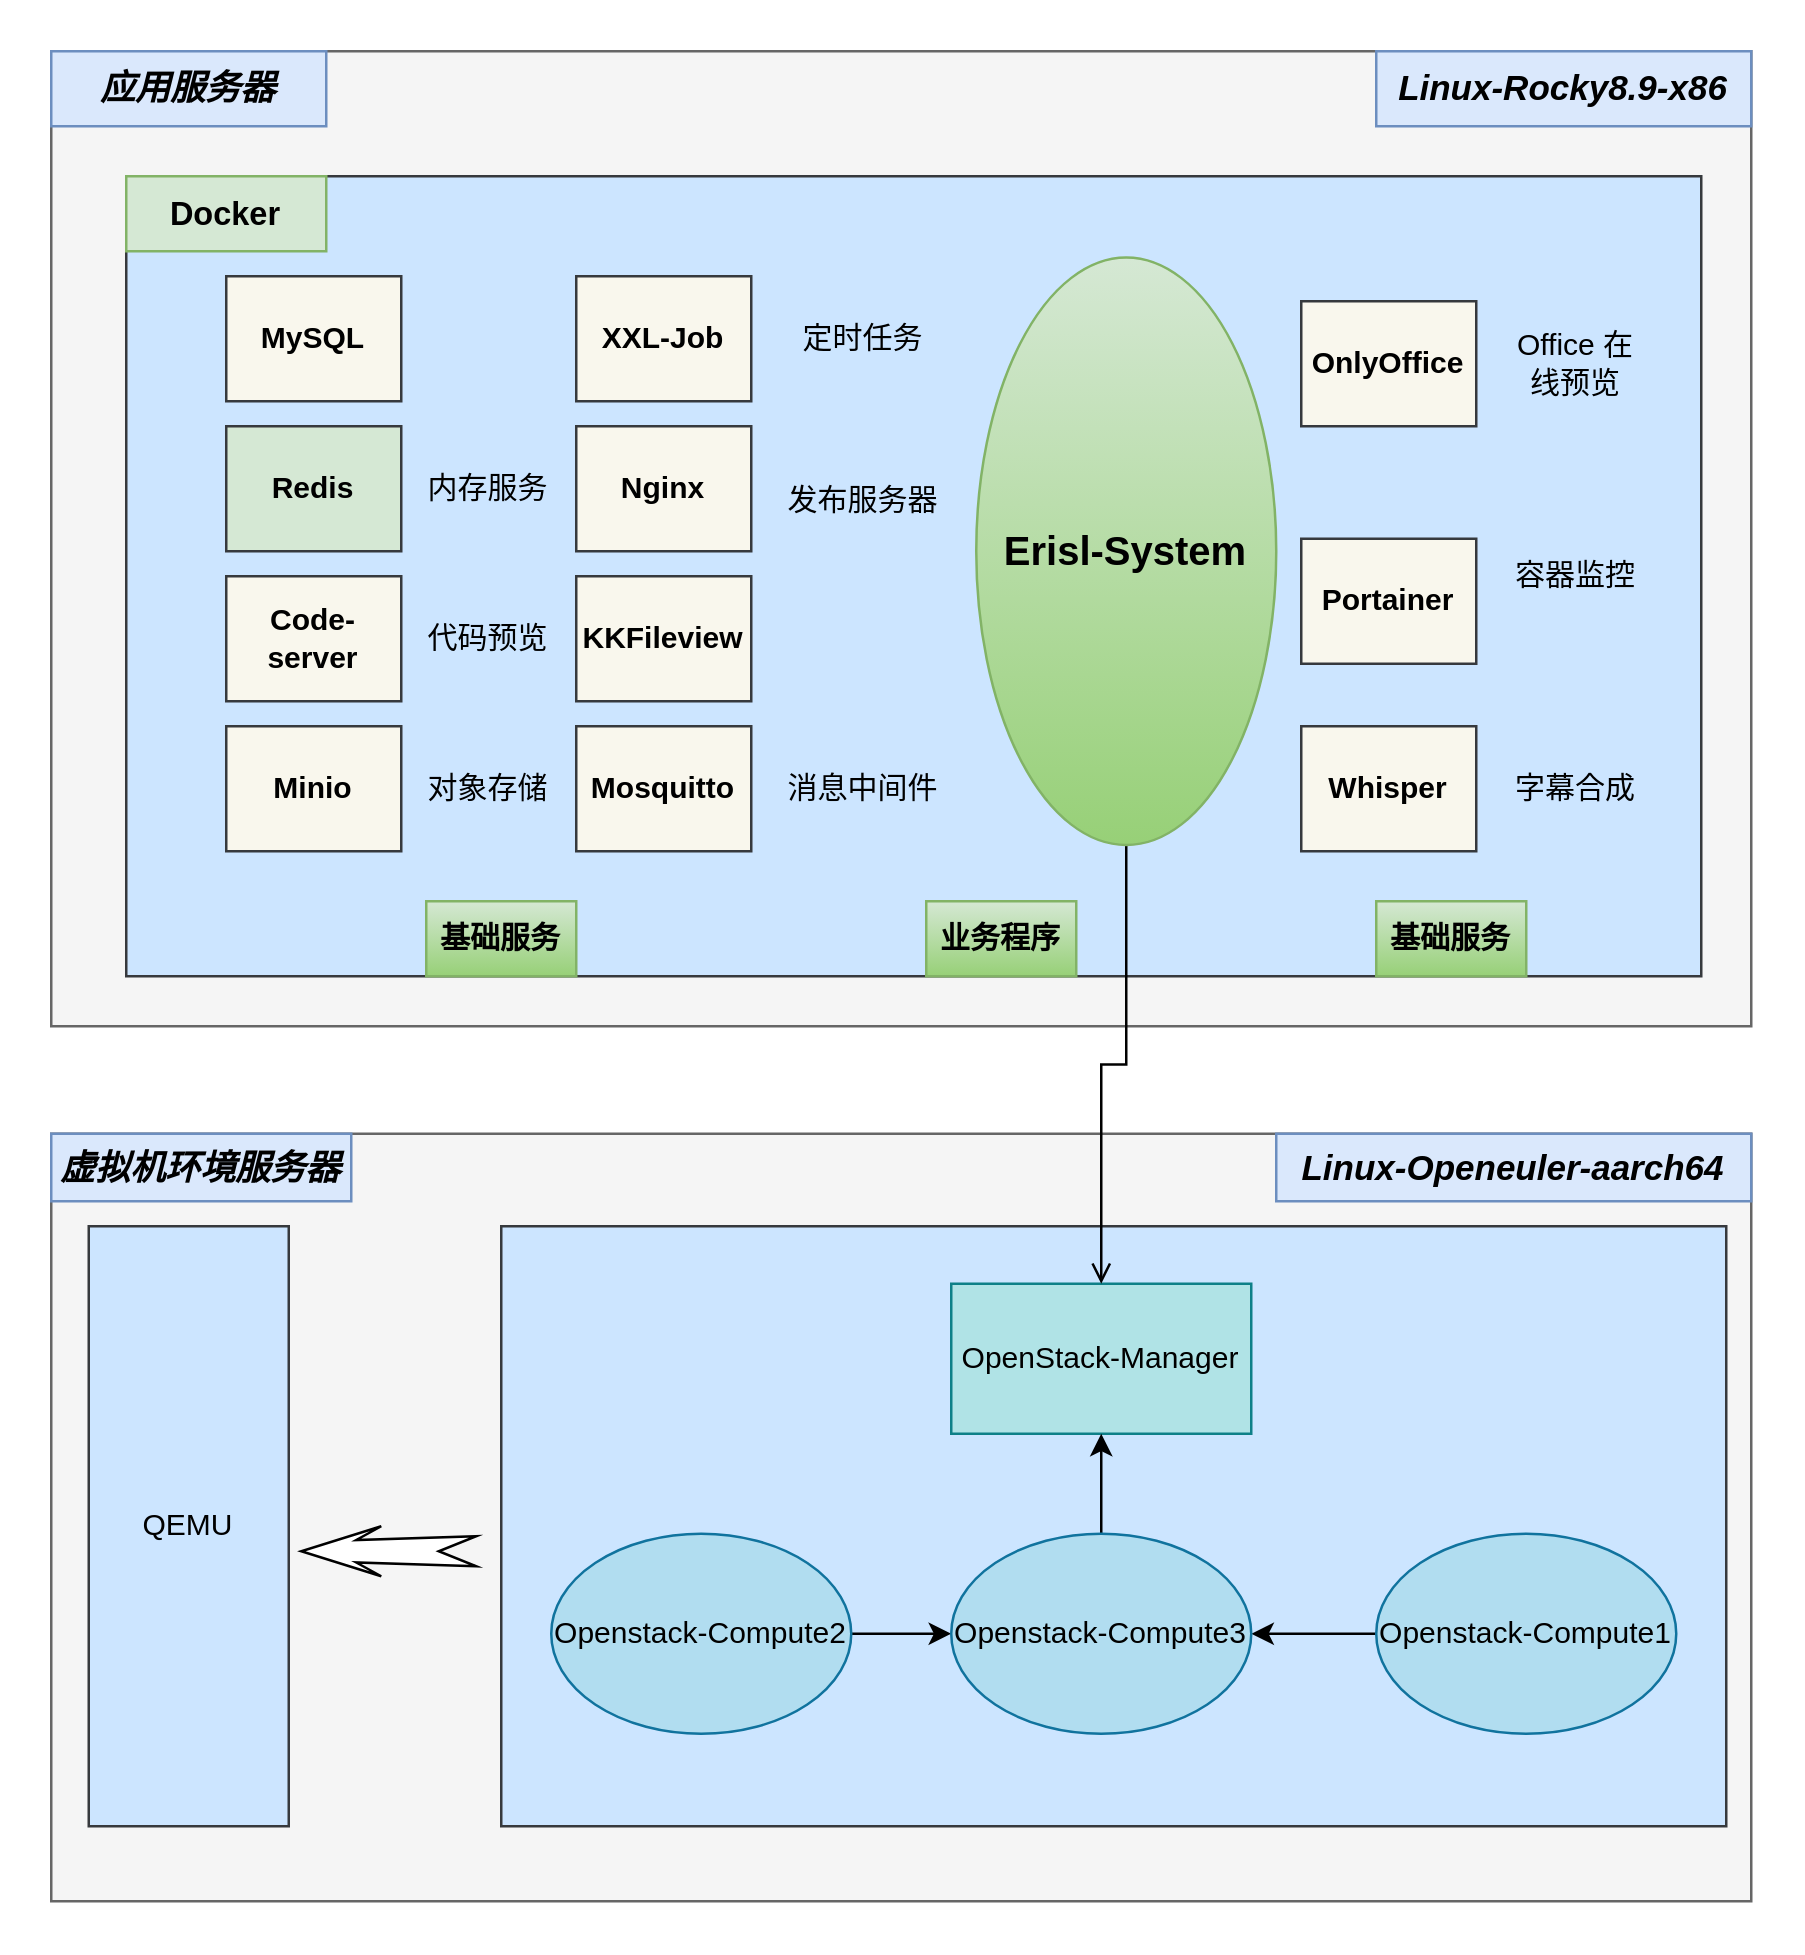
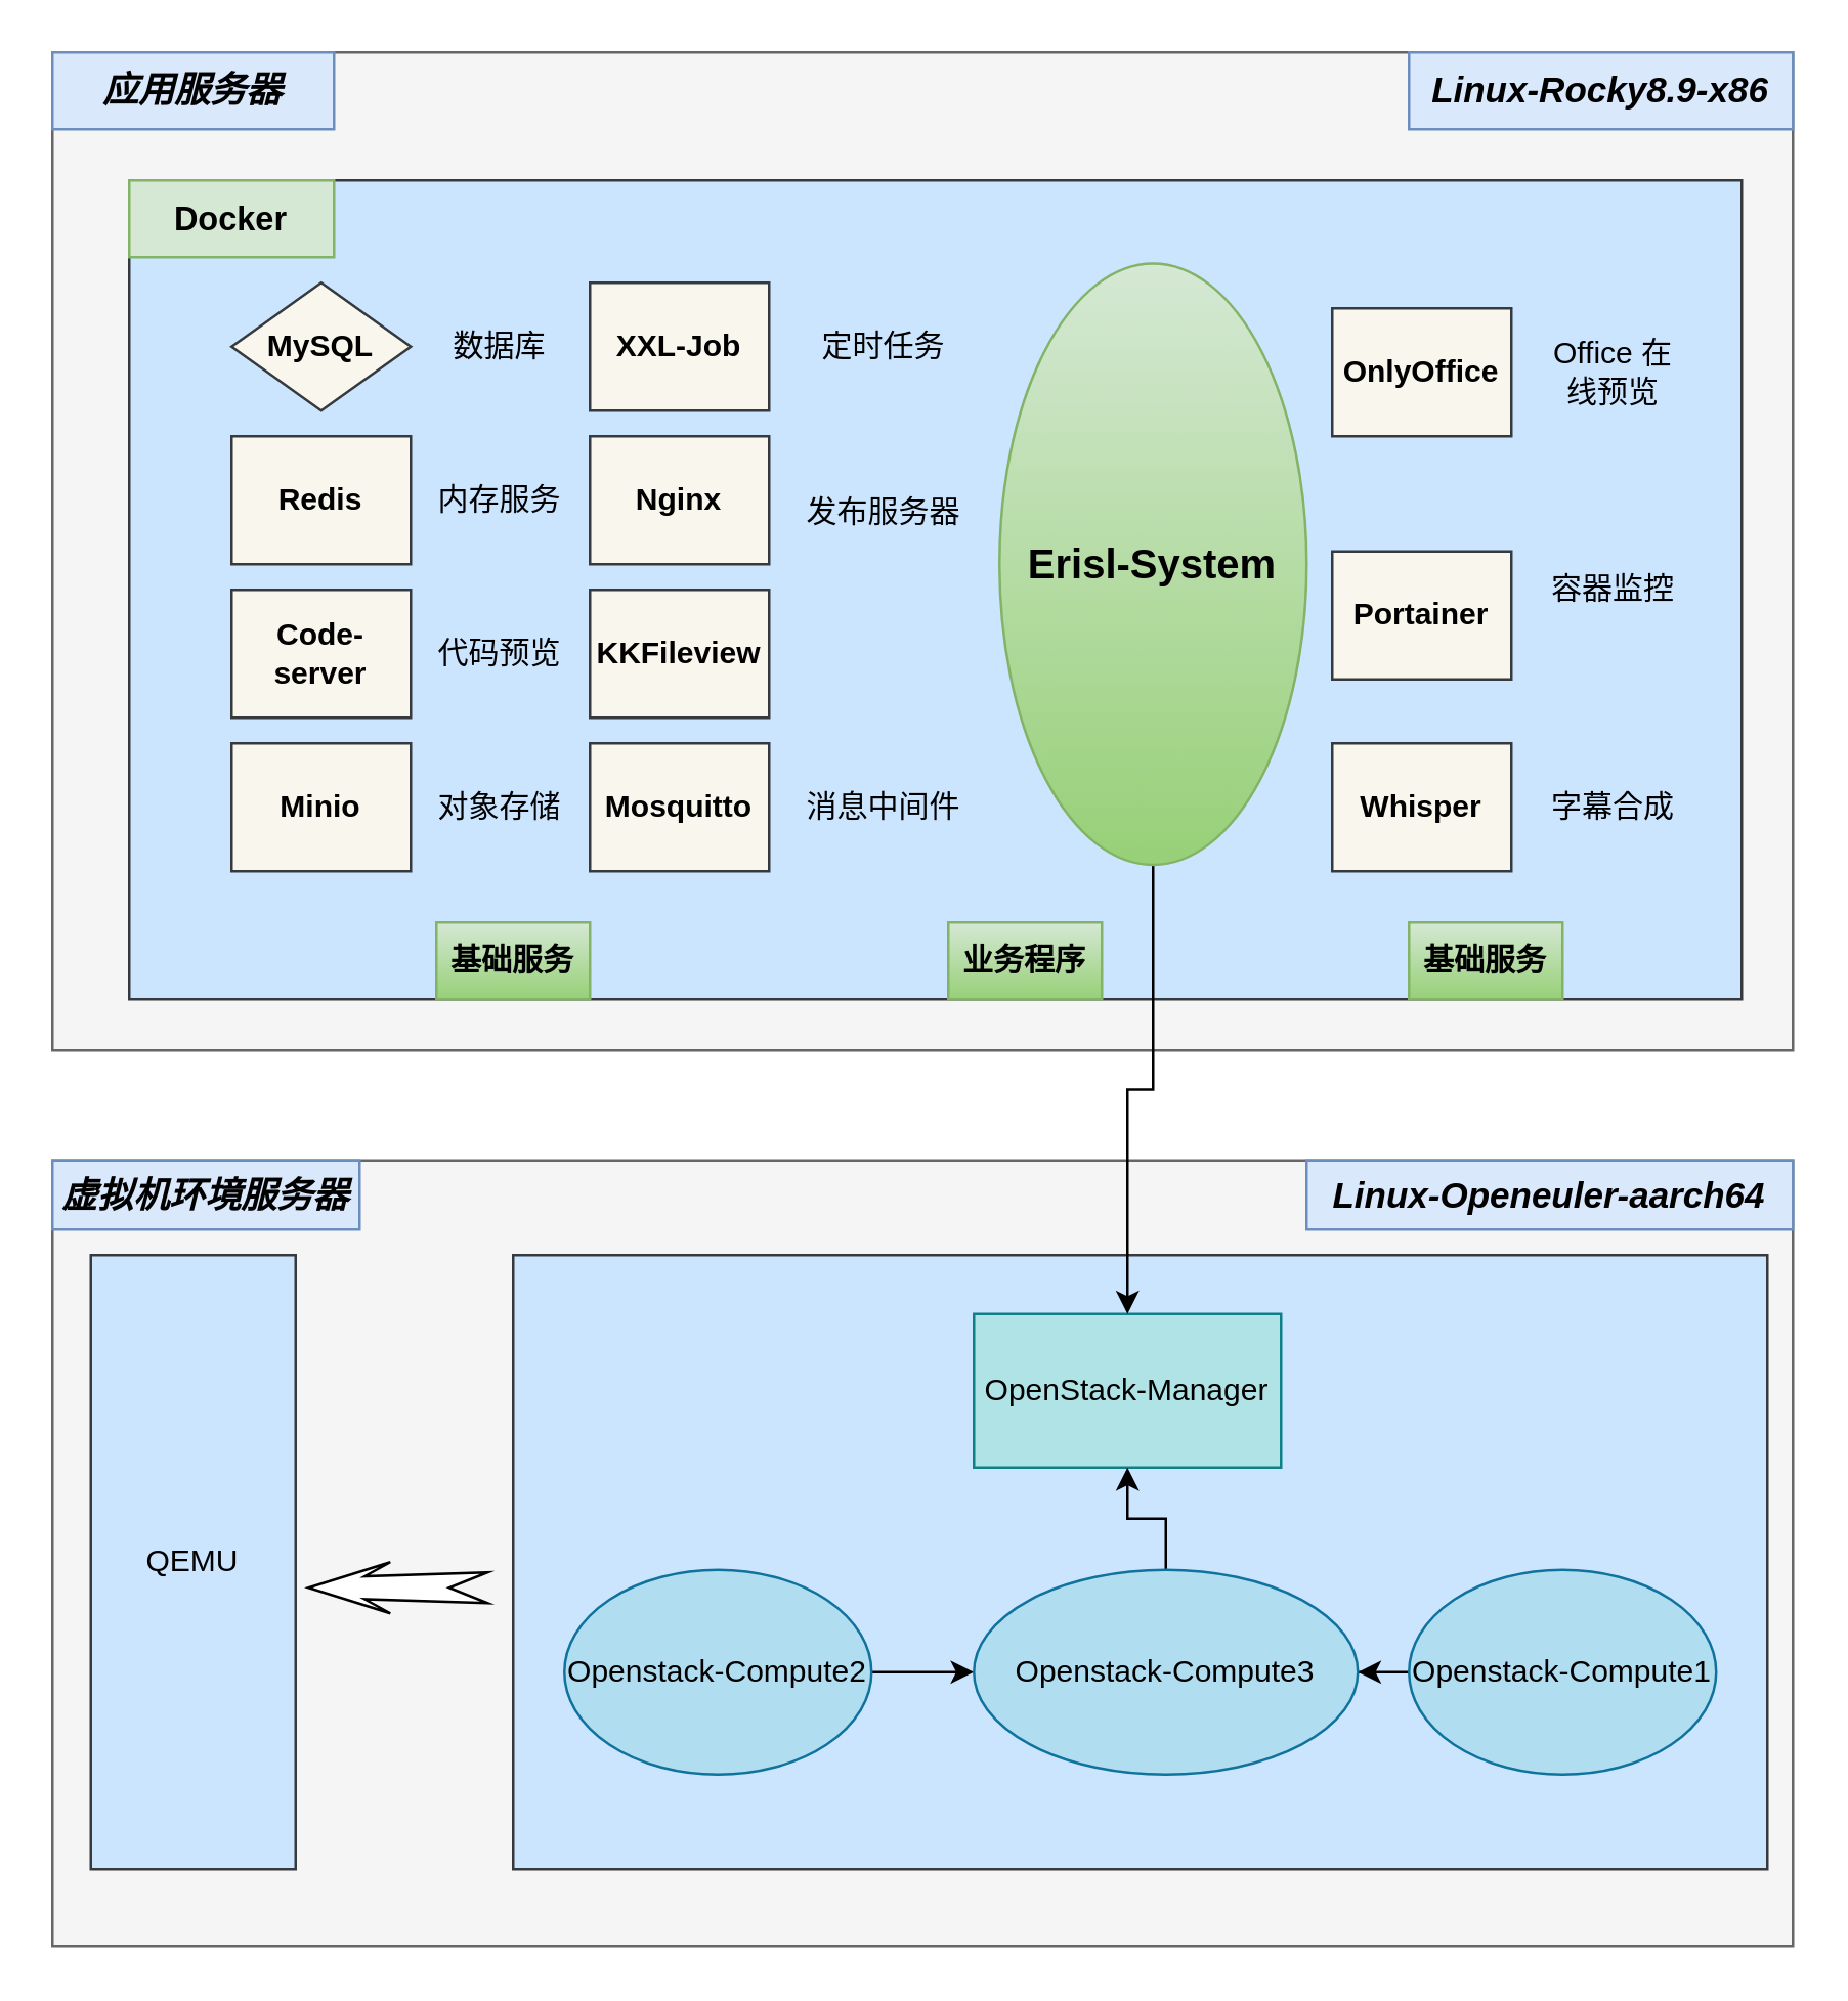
  <mxCell id="0" />
  <mxCell id="1" parent="0" />
  <mxCell id="2" value="" style="rounded=0;whiteSpace=wrap;html=1;fillColor=#f5f5f5;fontColor=#333333;strokeColor=#666666;" vertex="1" parent="1"><mxGeometry x="20" y="453" width="680" height="307" as="geometry" /></mxCell>
  <mxCell id="3" value="" style="rounded=0;whiteSpace=wrap;html=1;fillColor=#f5f5f5;fontColor=#333333;strokeColor=#666666;" vertex="1" parent="1"><mxGeometry x="20" y="20" width="680" height="390" as="geometry" /></mxCell>
  <mxCell id="4" value="" style="rounded=0;whiteSpace=wrap;html=1;fillColor=#cce5ff;strokeColor=#36393d;" vertex="1" parent="1"><mxGeometry x="50" y="70" width="630" height="320" as="geometry" /></mxCell>
- <mxCell id="5" value="MySQL" style="rounded=0;whiteSpace=wrap;html=1;fillColor=#f9f7ed;strokeColor=#36393d;fontStyle=1" vertex="1" parent="1"><mxGeometry x="90" y="110" width="70" height="50" as="geometry" /></mxCell>
- <mxCell id="6" value="Redis" style="rounded=0;whiteSpace=wrap;html=1;fillColor=#d5e8d4;strokeColor=#36393d;fontStyle=1;" vertex="1" parent="1"><mxGeometry x="90" y="170" width="70" height="50" as="geometry" /></mxCell>
+ <mxCell id="5" value="MySQL" style="rhombus;whiteSpace=wrap;html=1;fillColor=#f9f7ed;strokeColor=#36393d;fontStyle=1;" vertex="1" parent="1"><mxGeometry x="90" y="110" width="70" height="50" as="geometry" /></mxCell>
+ <mxCell id="6" value="Redis" style="rounded=0;whiteSpace=wrap;html=1;fillColor=#f9f7ed;strokeColor=#36393d;fontStyle=1" vertex="1" parent="1"><mxGeometry x="90" y="170" width="70" height="50" as="geometry" /></mxCell>
  <mxCell id="7" value="XXL-Job" style="rounded=0;whiteSpace=wrap;html=1;fillColor=#f9f7ed;strokeColor=#36393d;fontStyle=1" vertex="1" parent="1"><mxGeometry x="230" y="110" width="70" height="50" as="geometry" /></mxCell>
  <mxCell id="8" value="Nginx" style="rounded=0;whiteSpace=wrap;html=1;fillColor=#f9f7ed;strokeColor=#36393d;fontStyle=1" vertex="1" parent="1"><mxGeometry x="230" y="170" width="70" height="50" as="geometry" /></mxCell>
  <mxCell id="9" value="" style="rounded=0;whiteSpace=wrap;html=1;fillColor=#cce5ff;strokeColor=#36393d;" vertex="1" parent="1"><mxGeometry x="200" y="490" width="490" height="240" as="geometry" /></mxCell>
  <mxCell id="10" value="OpenStack-Manager" style="rounded=0;whiteSpace=wrap;html=1;fillColor=#b0e3e6;strokeColor=#0e8088;" vertex="1" parent="1"><mxGeometry x="380" y="513" width="120" height="60" as="geometry" /></mxCell>
  <mxCell id="11" style="edgeStyle=orthogonalEdgeStyle;rounded=0;orthogonalLoop=1;jettySize=auto;html=1;" edge="1" parent="1" source="12" target="38"><mxGeometry relative="1" as="geometry" /></mxCell>
  <mxCell id="12" value="Openstack-Compute1" style="ellipse;whiteSpace=wrap;html=1;fillColor=#b1ddf0;strokeColor=#10739e;" vertex="1" parent="1"><mxGeometry x="550" y="613" width="120" height="80" as="geometry" /></mxCell>
  <mxCell id="13" style="edgeStyle=orthogonalEdgeStyle;rounded=0;orthogonalLoop=1;jettySize=auto;html=1;" edge="1" parent="1" source="14" target="38"><mxGeometry relative="1" as="geometry" /></mxCell>
  <mxCell id="14" value="Openstack-Compute2" style="ellipse;whiteSpace=wrap;html=1;fillColor=#b1ddf0;strokeColor=#10739e;" vertex="1" parent="1"><mxGeometry x="220" y="613" width="120" height="80" as="geometry" /></mxCell>
  <mxCell id="15" value="基础服务" style="text;html=1;strokeColor=#82b366;fillColor=#d5e8d4;align=center;verticalAlign=middle;whiteSpace=wrap;rounded=0;gradientColor=#97d077;fontStyle=1" vertex="1" parent="1"><mxGeometry x="170" y="360" width="60" height="30" as="geometry" /></mxCell>
- <mxCell id="16" style="edgeStyle=orthogonalEdgeStyle;rounded=0;orthogonalLoop=1;jettySize=auto;html=1;entryX=0.5;entryY=0;entryDx=0;entryDy=0;endArrow=open;" edge="1" parent="1" source="17" target="10"><mxGeometry relative="1" as="geometry" /></mxCell>
+ <mxCell id="16" style="edgeStyle=orthogonalEdgeStyle;rounded=0;orthogonalLoop=1;jettySize=auto;html=1;entryX=0.5;entryY=0;entryDx=0;entryDy=0;" edge="1" parent="1" source="17" target="10"><mxGeometry relative="1" as="geometry" /></mxCell>
  <mxCell id="17" value="Erisl-System" style="ellipse;whiteSpace=wrap;html=1;fillColor=#d5e8d4;strokeColor=#82b366;gradientColor=#97d077;fontStyle=1;fontSize=16;" vertex="1" parent="1"><mxGeometry x="390" y="102.5" width="120" height="235" as="geometry" /></mxCell>
  <mxCell id="18" value="业务程序" style="text;html=1;strokeColor=#82b366;fillColor=#d5e8d4;align=center;verticalAlign=middle;whiteSpace=wrap;rounded=0;gradientColor=#97d077;fontStyle=1" vertex="1" parent="1"><mxGeometry x="370" y="360" width="60" height="30" as="geometry" /></mxCell>
  <mxCell id="19" value="OnlyOffice" style="rounded=0;whiteSpace=wrap;html=1;fillColor=#f9f7ed;strokeColor=#36393d;fontStyle=1" vertex="1" parent="1"><mxGeometry x="520" y="120" width="70" height="50" as="geometry" /></mxCell>
  <mxCell id="20" value="Whisper" style="rounded=0;whiteSpace=wrap;html=1;fillColor=#f9f7ed;strokeColor=#36393d;fontStyle=1" vertex="1" parent="1"><mxGeometry x="520" y="290" width="70" height="50" as="geometry" /></mxCell>
  <mxCell id="21" value="Code-server" style="rounded=0;whiteSpace=wrap;html=1;fillColor=#f9f7ed;strokeColor=#36393d;fontStyle=1" vertex="1" parent="1"><mxGeometry x="90" y="230" width="70" height="50" as="geometry" /></mxCell>
  <mxCell id="22" value="KKFileview" style="rounded=0;whiteSpace=wrap;html=1;fillColor=#f9f7ed;strokeColor=#36393d;fontStyle=1" vertex="1" parent="1"><mxGeometry x="230" y="230" width="70" height="50" as="geometry" /></mxCell>
  <mxCell id="23" value="Minio" style="rounded=0;whiteSpace=wrap;html=1;fillColor=#f9f7ed;strokeColor=#36393d;fontStyle=1" vertex="1" parent="1"><mxGeometry x="90" y="290" width="70" height="50" as="geometry" /></mxCell>
  <mxCell id="24" value="Portainer" style="rounded=0;whiteSpace=wrap;html=1;fillColor=#f9f7ed;strokeColor=#36393d;fontStyle=1" vertex="1" parent="1"><mxGeometry x="520" y="215" width="70" height="50" as="geometry" /></mxCell>
  <mxCell id="25" value="Mosquitto" style="rounded=0;whiteSpace=wrap;html=1;fillColor=#f9f7ed;strokeColor=#36393d;fontStyle=1" vertex="1" parent="1"><mxGeometry x="230" y="290" width="70" height="50" as="geometry" /></mxCell>
  <mxCell id="26" value="字幕合成" style="text;html=1;strokeColor=none;fillColor=none;align=center;verticalAlign=middle;whiteSpace=wrap;rounded=0;" vertex="1" parent="1"><mxGeometry x="600" y="300" width="60" height="30" as="geometry" /></mxCell>
  <mxCell id="27" value="容器监控" style="text;html=1;strokeColor=none;fillColor=none;align=center;verticalAlign=middle;whiteSpace=wrap;rounded=0;" vertex="1" parent="1"><mxGeometry x="600" y="215" width="60" height="30" as="geometry" /></mxCell>
  <mxCell id="28" value="Office 在线预览" style="text;html=1;strokeColor=none;fillColor=none;align=center;verticalAlign=middle;whiteSpace=wrap;rounded=0;" vertex="1" parent="1"><mxGeometry x="600" y="130" width="60" height="30" as="geometry" /></mxCell>
  <mxCell id="29" value="消息中间件" style="text;html=1;strokeColor=none;fillColor=none;align=center;verticalAlign=middle;whiteSpace=wrap;rounded=0;" vertex="1" parent="1"><mxGeometry x="310" y="300" width="70" height="30" as="geometry" /></mxCell>
  <mxCell id="30" value="发布服务器" style="text;html=1;strokeColor=none;fillColor=none;align=center;verticalAlign=middle;whiteSpace=wrap;rounded=0;" vertex="1" parent="1"><mxGeometry x="310" y="185" width="70" height="30" as="geometry" /></mxCell>
  <mxCell id="31" value="定时任务" style="text;html=1;strokeColor=none;fillColor=none;align=center;verticalAlign=middle;whiteSpace=wrap;rounded=0;" vertex="1" parent="1"><mxGeometry x="310" y="120" width="70" height="30" as="geometry" /></mxCell>
+ <mxCell id="32" value="数据库" style="text;html=1;strokeColor=none;fillColor=none;align=center;verticalAlign=middle;whiteSpace=wrap;rounded=0;" vertex="1" parent="1"><mxGeometry x="160" y="120" width="70" height="30" as="geometry" /></mxCell>
  <mxCell id="33" value="内存服务" style="text;html=1;strokeColor=none;fillColor=none;align=center;verticalAlign=middle;whiteSpace=wrap;rounded=0;" vertex="1" parent="1"><mxGeometry x="160" y="180" width="70" height="30" as="geometry" /></mxCell>
  <mxCell id="34" value="代码预览" style="text;html=1;strokeColor=none;fillColor=none;align=center;verticalAlign=middle;whiteSpace=wrap;rounded=0;" vertex="1" parent="1"><mxGeometry x="160" y="240" width="70" height="30" as="geometry" /></mxCell>
  <mxCell id="35" value="对象存储" style="text;html=1;strokeColor=none;fillColor=none;align=center;verticalAlign=middle;whiteSpace=wrap;rounded=0;" vertex="1" parent="1"><mxGeometry x="160" y="300" width="70" height="30" as="geometry" /></mxCell>
  <mxCell id="36" value="基础服务" style="text;html=1;strokeColor=#82b366;fillColor=#d5e8d4;align=center;verticalAlign=middle;whiteSpace=wrap;rounded=0;gradientColor=#97d077;fontStyle=1" vertex="1" parent="1"><mxGeometry x="550" y="360" width="60" height="30" as="geometry" /></mxCell>
  <mxCell id="37" style="edgeStyle=orthogonalEdgeStyle;rounded=0;orthogonalLoop=1;jettySize=auto;html=1;entryX=0.5;entryY=1;entryDx=0;entryDy=0;" edge="1" parent="1" source="38" target="10"><mxGeometry relative="1" as="geometry" /></mxCell>
- <mxCell id="38" value="Openstack-Compute3" style="ellipse;whiteSpace=wrap;html=1;fillColor=#b1ddf0;strokeColor=#10739e;" vertex="1" parent="1"><mxGeometry x="380" y="613" width="120" height="80" as="geometry" /></mxCell>
+ <mxCell id="38" value="Openstack-Compute3" style="ellipse;whiteSpace=wrap;html=1;fillColor=#b1ddf0;strokeColor=#10739e;" vertex="1" parent="1"><mxGeometry x="380" y="613" width="150" height="80" as="geometry" /></mxCell>
  <mxCell id="39" value="应用服务器" style="text;html=1;strokeColor=#6c8ebf;fillColor=#dae8fc;align=center;verticalAlign=middle;whiteSpace=wrap;rounded=0;fontStyle=3;fontSize=14;" vertex="1" parent="1"><mxGeometry x="20" y="20" width="110" height="30" as="geometry" /></mxCell>
  <mxCell id="40" value="虚拟机环境服务器" style="text;html=1;strokeColor=#6c8ebf;fillColor=#dae8fc;align=center;verticalAlign=middle;whiteSpace=wrap;rounded=0;fontStyle=3;fontSize=14;" vertex="1" parent="1"><mxGeometry x="20" y="453" width="120" height="27" as="geometry" /></mxCell>
  <mxCell id="41" value="Linux-Rocky8.9-x86" style="text;html=1;strokeColor=#6c8ebf;fillColor=#dae8fc;align=center;verticalAlign=middle;whiteSpace=wrap;rounded=0;fontStyle=3;fontSize=14;" vertex="1" parent="1"><mxGeometry x="550" y="20" width="150" height="30" as="geometry" /></mxCell>
  <mxCell id="42" value="Linux-Openeuler-aarch64" style="text;html=1;strokeColor=#6c8ebf;fillColor=#dae8fc;align=center;verticalAlign=middle;whiteSpace=wrap;rounded=0;fontStyle=3;fontSize=14;" vertex="1" parent="1"><mxGeometry x="510" y="453" width="190" height="27" as="geometry" /></mxCell>
  <mxCell id="43" value="Docker" style="text;html=1;strokeColor=#82b366;fillColor=#d5e8d4;align=center;verticalAlign=middle;whiteSpace=wrap;rounded=0;fontStyle=1;fontSize=13;" vertex="1" parent="1"><mxGeometry x="50" y="70" width="80" height="30" as="geometry" /></mxCell>
  <mxCell id="44" value="QEMU" style="rounded=0;whiteSpace=wrap;html=1;fillColor=#cce5ff;strokeColor=#36393d;" vertex="1" parent="1"><mxGeometry x="35" y="490" width="80" height="240" as="geometry" /></mxCell>
  <mxCell id="45" value="" style="html=1;shadow=0;dashed=0;align=center;verticalAlign=middle;shape=mxgraph.arrows2.stylisedArrow;dy=0.55;dx=22;notch=15;feather=0.4;rotation=-180;" vertex="1" parent="1"><mxGeometry x="120" y="610" width="70" height="20" as="geometry" /></mxCell>
